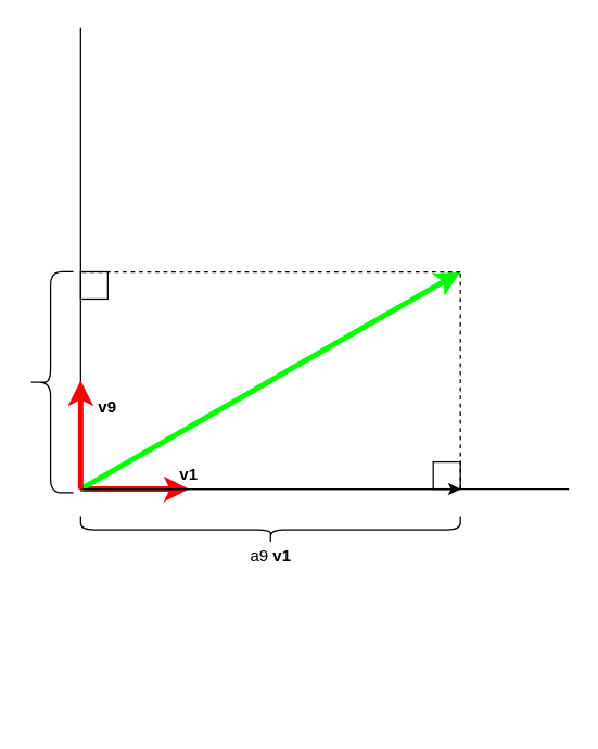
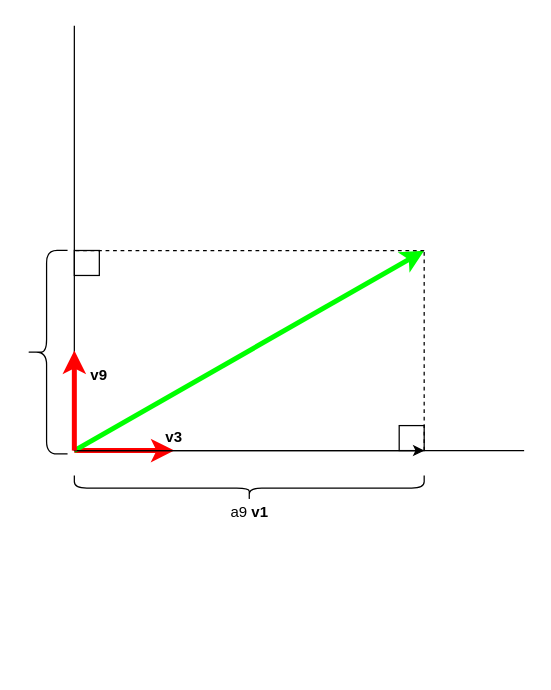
  <mxCell id="0" />
  <mxCell id="1" parent="0" />
  <mxCell id="2" value="" style="rounded=0;whiteSpace=wrap;html=1;" vertex="1" parent="1"><mxGeometry x="319" y="340" width="20" height="20" as="geometry" /></mxCell>
  <mxCell id="3" value="" style="rounded=0;whiteSpace=wrap;html=1;rotation=-90;" vertex="1" parent="1"><mxGeometry x="59" y="199.85" width="20" height="20" as="geometry" /></mxCell>
  <mxCell id="4" value="" style="endArrow=classic;html=1;strokeWidth=4;strokeColor=#FF0000;" edge="1" parent="1"><mxGeometry width="50" height="50" relative="1" as="geometry"><mxPoint x="59" y="360" as="sourcePoint" /><mxPoint x="139" y="360" as="targetPoint" /></mxGeometry></mxCell>
  <mxCell id="5" value="" style="endArrow=classic;html=1;strokeWidth=4;strokeColor=#00FF00;" edge="1" parent="1"><mxGeometry width="50" height="50" relative="1" as="geometry"><mxPoint x="59" y="360" as="sourcePoint" /><mxPoint x="339" y="200" as="targetPoint" /></mxGeometry></mxCell>
  <mxCell id="6" value="" style="endArrow=none;html=1;strokeWidth=1;" edge="1" parent="1"><mxGeometry width="50" height="50" relative="1" as="geometry"><mxPoint x="59" y="360" as="sourcePoint" /><mxPoint x="419" y="360" as="targetPoint" /></mxGeometry></mxCell>
  <mxCell id="7" value="" style="endArrow=none;html=1;strokeWidth=1;startArrow=none;" edge="1" parent="1"><mxGeometry width="50" height="50" relative="1" as="geometry"><mxPoint x="59" y="360" as="sourcePoint" /><mxPoint x="59" y="20" as="targetPoint" /></mxGeometry></mxCell>
  <mxCell id="8" value="" style="endArrow=none;dashed=1;html=1;strokeColor=#000000;strokeWidth=1;" edge="1" parent="1"><mxGeometry width="50" height="50" relative="1" as="geometry"><mxPoint x="339" y="360" as="sourcePoint" /><mxPoint x="339" y="200" as="targetPoint" /></mxGeometry></mxCell>
  <mxCell id="9" value="" style="endArrow=none;dashed=1;html=1;strokeColor=#000000;strokeWidth=1;" edge="1" parent="1"><mxGeometry width="50" height="50" relative="1" as="geometry"><mxPoint x="339" y="200" as="sourcePoint" /><mxPoint x="59" y="200" as="targetPoint" /></mxGeometry></mxCell>
  <mxCell id="10" value="" style="endArrow=classic;html=1;strokeColor=#000000;strokeWidth=1;" edge="1" parent="1"><mxGeometry width="50" height="50" relative="1" as="geometry"><mxPoint x="59" y="360" as="sourcePoint" /><mxPoint x="339" y="360" as="targetPoint" /></mxGeometry></mxCell>
  <mxCell id="11" value="" style="shape=curlyBracket;whiteSpace=wrap;html=1;rounded=1;flipH=1;rotation=90;" vertex="1" parent="1"><mxGeometry x="189" y="250" width="20" height="280" as="geometry" /></mxCell>
  <mxCell id="12" value="a9 &lt;b&gt;v1&lt;/b&gt;" style="text;html=1;align=center;verticalAlign=middle;resizable=0;points=[];autosize=1;strokeColor=none;" vertex="1" parent="1"><mxGeometry x="174" y="400" width="50" height="20" as="geometry" /></mxCell>
  <mxCell id="13" value="" style="shape=curlyBracket;whiteSpace=wrap;html=1;rounded=1;flipH=1;rotation=-180;" vertex="1" parent="1"><mxGeometry x="20" y="199.69" width="33.57" height="163" as="geometry" /></mxCell>
  <mxCell id="14" value="" style="endArrow=none;html=1;strokeColor=#000000;strokeWidth=1;" edge="1" parent="1"><mxGeometry width="50" height="50" relative="1" as="geometry"><mxPoint x="59" y="360" as="sourcePoint" /><mxPoint x="59" y="340" as="targetPoint" /></mxGeometry></mxCell>
  <mxCell id="15" value="" style="endArrow=none;html=1;strokeWidth=1;" edge="1" parent="1"><mxGeometry width="50" height="50" relative="1" as="geometry"><mxPoint x="59" y="360" as="sourcePoint" /><mxPoint x="59" y="340" as="targetPoint" /></mxGeometry></mxCell>
  <mxCell id="16" value="" style="endArrow=classic;html=1;strokeWidth=4;strokeColor=#FF0000;" edge="1" parent="1"><mxGeometry width="50" height="50" relative="1" as="geometry"><mxPoint x="59" y="360" as="sourcePoint" /><mxPoint x="59" y="280" as="targetPoint" /></mxGeometry></mxCell>
  <mxCell id="17" value="&lt;b&gt;v9&lt;/b&gt;" style="text;html=1;strokeColor=none;fillColor=none;align=center;verticalAlign=middle;whiteSpace=wrap;rounded=0;" vertex="1" parent="1"><mxGeometry x="59" y="290" width="40" height="20" as="geometry" /></mxCell>
- <mxCell id="18" value="&lt;b&gt;v1&lt;/b&gt;" style="text;html=1;strokeColor=none;fillColor=none;align=center;verticalAlign=middle;whiteSpace=wrap;rounded=0;" vertex="1" parent="1"><mxGeometry x="119" y="340" width="40" height="20" as="geometry" /></mxCell>
+ <mxCell id="18" value="&lt;b&gt;v3&lt;/b&gt;" style="text;html=1;strokeColor=none;fillColor=none;align=center;verticalAlign=middle;whiteSpace=wrap;rounded=0;" vertex="1" parent="1"><mxGeometry x="119" y="340" width="40" height="20" as="geometry" /></mxCell>
